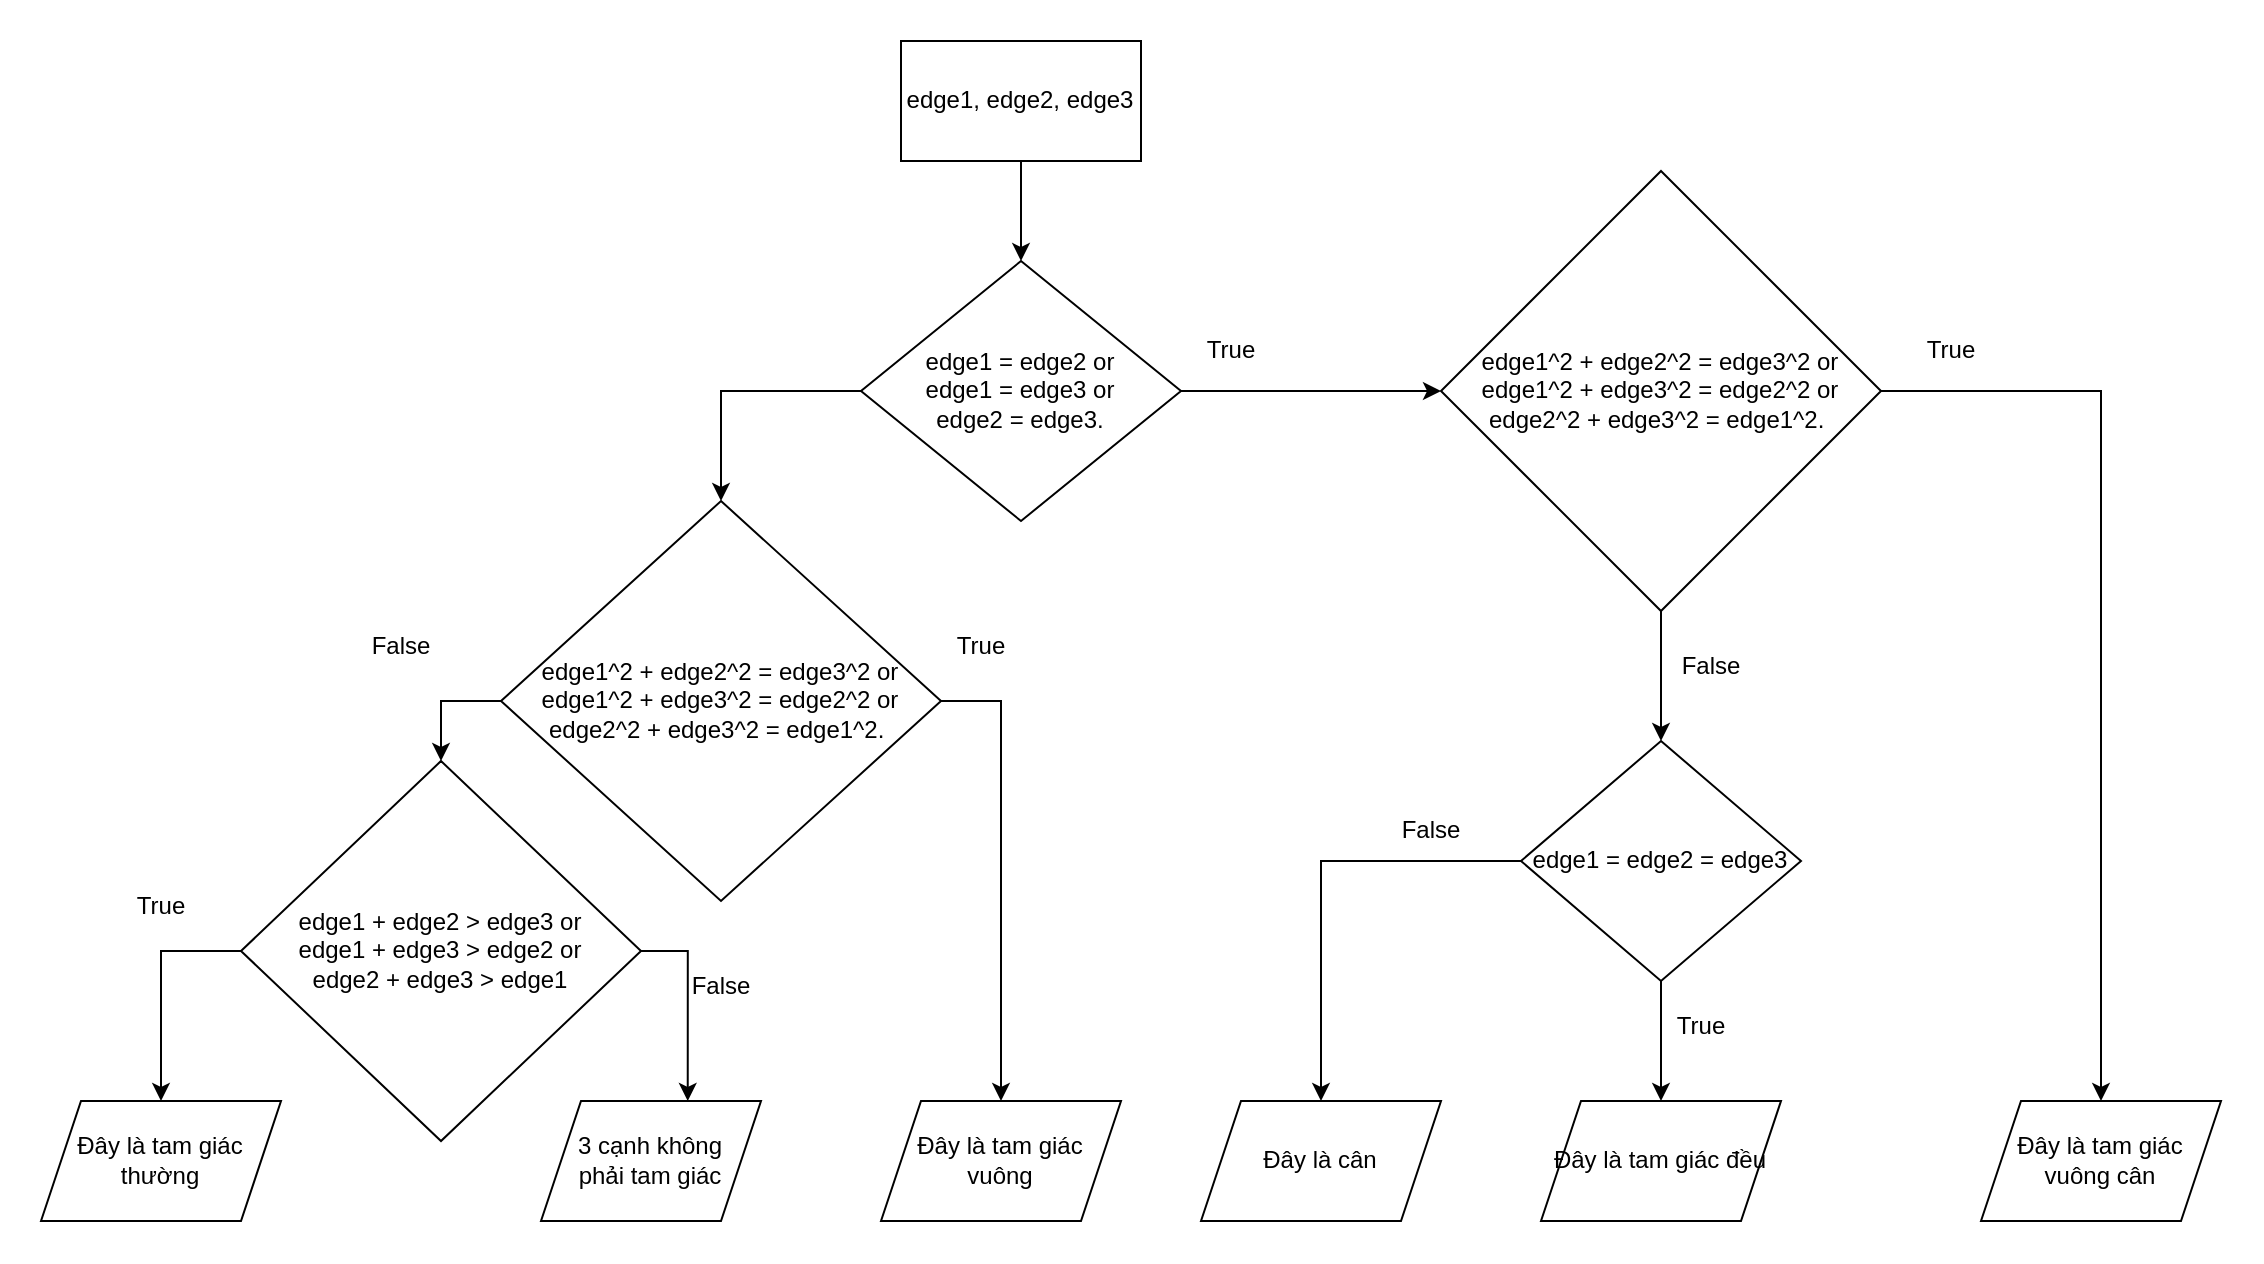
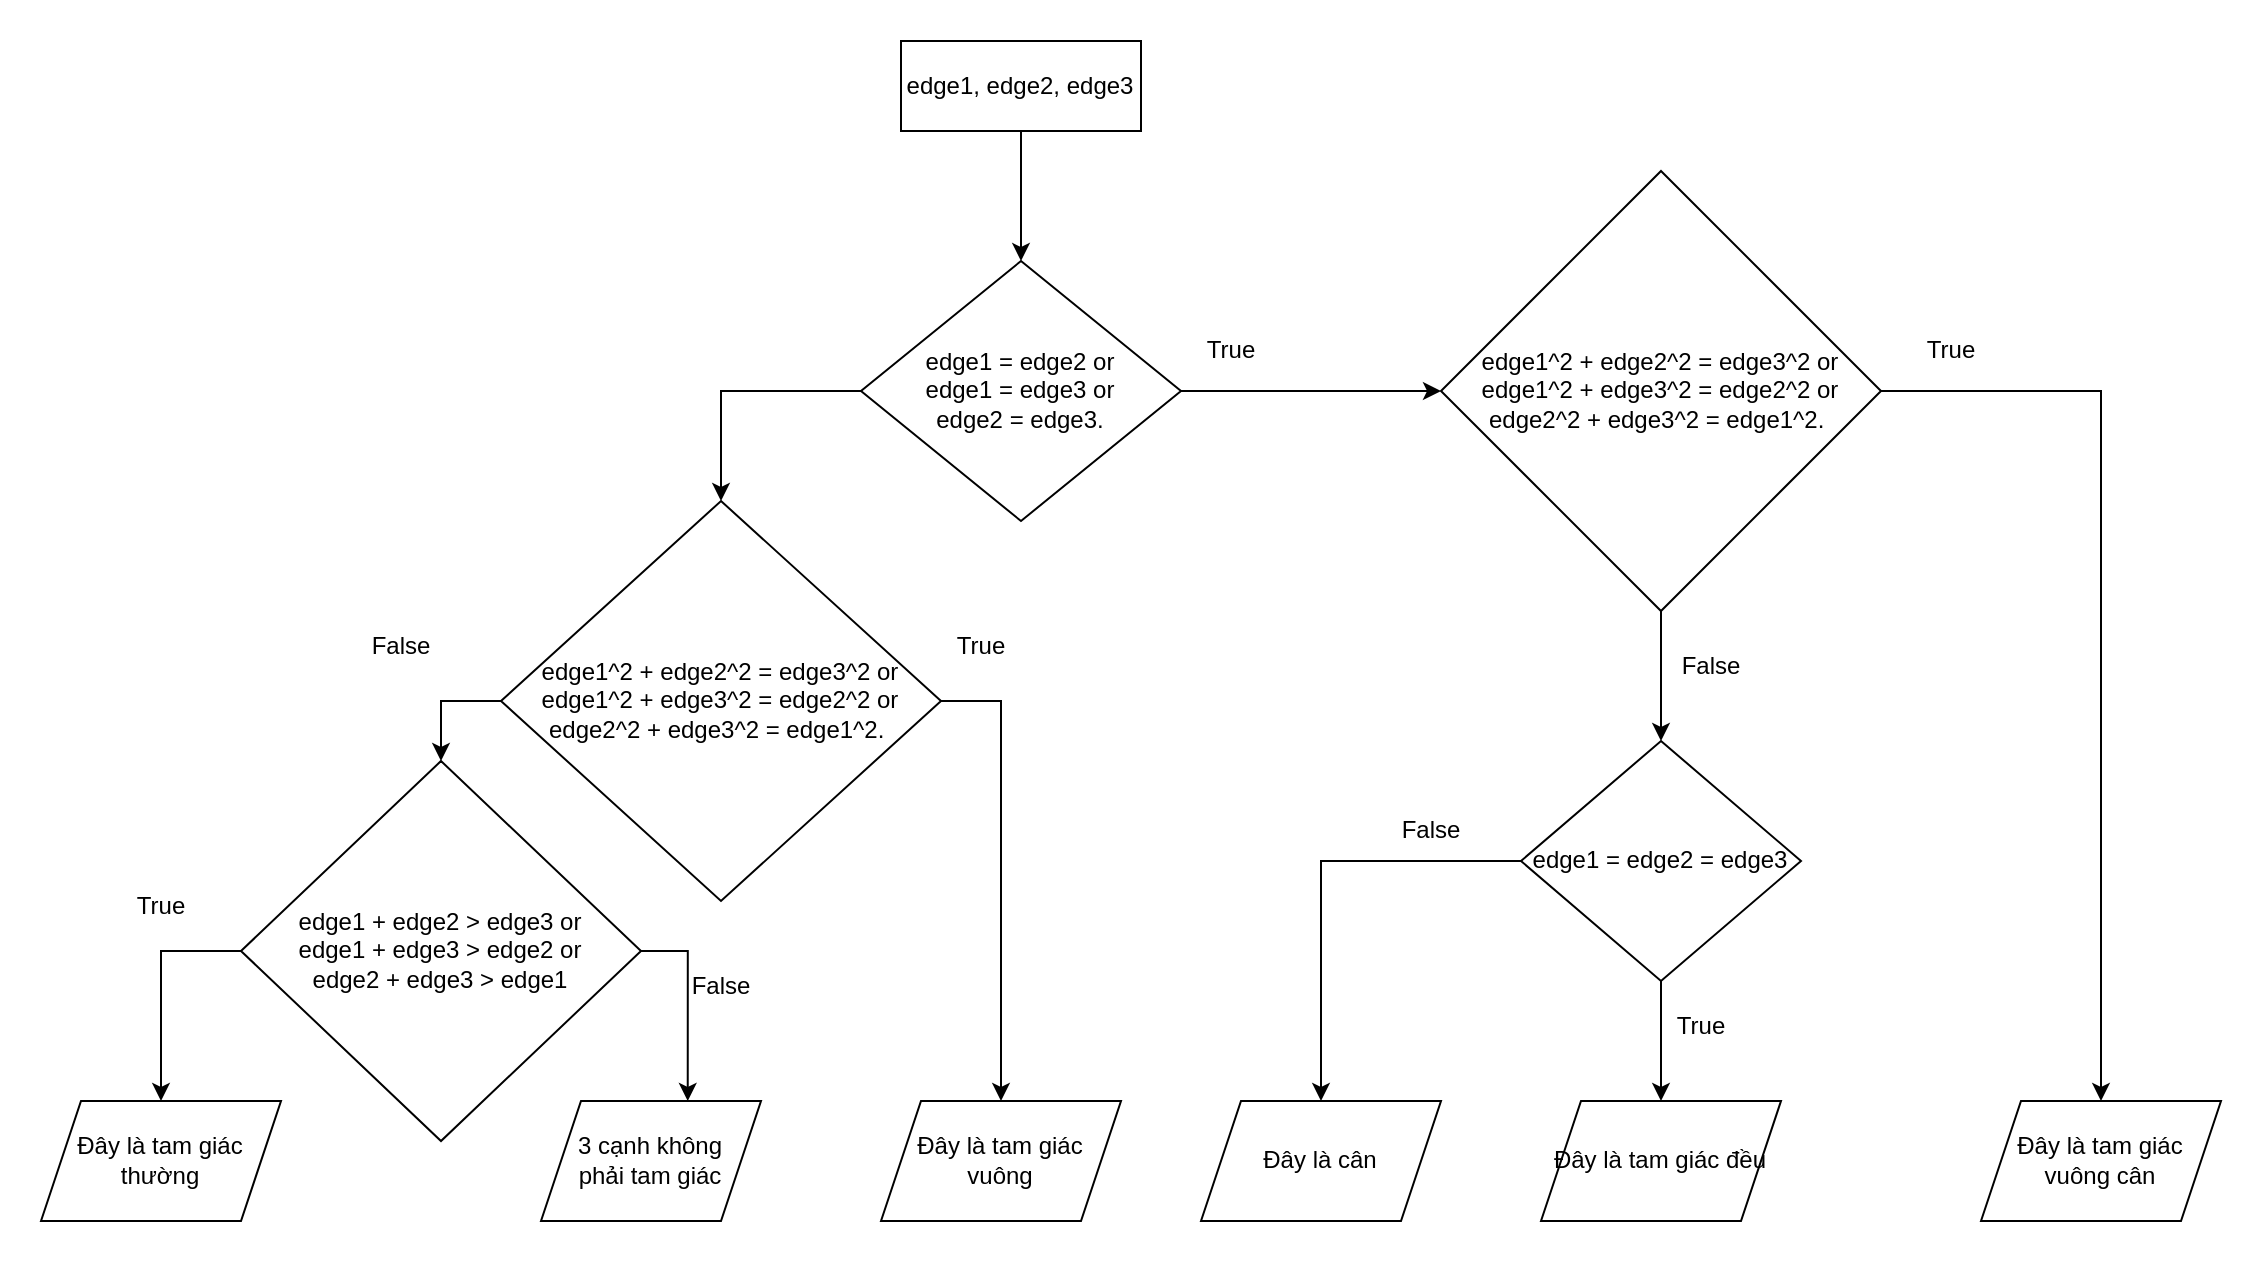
  <mxCell id="0" />
  <mxCell id="1" parent="0" />
  <mxCell id="2" style="edgeStyle=orthogonalEdgeStyle;rounded=0;orthogonalLoop=1;jettySize=auto;html=1;exitX=0.5;exitY=1;exitDx=0;exitDy=0;entryX=0.5;entryY=0;entryDx=0;entryDy=0;" edge="1" parent="1" source="3" target="6"><mxGeometry relative="1" as="geometry" /></mxCell>
- <mxCell id="3" value="edge1, edge2, edge3" style="rounded=0;whiteSpace=wrap;html=1;" vertex="1" parent="1"><mxGeometry x="450" y="20" width="120" height="60" as="geometry" /></mxCell>
+ <mxCell id="3" value="edge1, edge2, edge3" style="rounded=0;whiteSpace=wrap;html=1;" vertex="1" parent="1"><mxGeometry x="450" y="20" width="120" height="45" as="geometry" /></mxCell>
  <mxCell id="4" style="edgeStyle=orthogonalEdgeStyle;rounded=0;orthogonalLoop=1;jettySize=auto;html=1;exitX=1;exitY=0.5;exitDx=0;exitDy=0;entryX=0;entryY=0.5;entryDx=0;entryDy=0;" edge="1" parent="1" source="6" target="9"><mxGeometry relative="1" as="geometry" /></mxCell>
  <mxCell id="5" style="edgeStyle=orthogonalEdgeStyle;rounded=0;orthogonalLoop=1;jettySize=auto;html=1;exitX=0;exitY=0.5;exitDx=0;exitDy=0;entryX=0.5;entryY=0;entryDx=0;entryDy=0;" edge="1" parent="1" source="6" target="23"><mxGeometry relative="1" as="geometry" /></mxCell>
  <mxCell id="6" value="edge1 = edge2 or&lt;br&gt;edge1 = edge3 or&lt;br&gt;edge2 = edge3." style="rhombus;whiteSpace=wrap;html=1;" vertex="1" parent="1"><mxGeometry x="430" y="130" width="160" height="130" as="geometry" /></mxCell>
  <mxCell id="7" style="edgeStyle=orthogonalEdgeStyle;rounded=0;orthogonalLoop=1;jettySize=auto;html=1;exitX=1;exitY=0.5;exitDx=0;exitDy=0;entryX=0.5;entryY=0;entryDx=0;entryDy=0;" edge="1" parent="1" source="9" target="11"><mxGeometry relative="1" as="geometry" /></mxCell>
  <mxCell id="8" style="edgeStyle=orthogonalEdgeStyle;rounded=0;orthogonalLoop=1;jettySize=auto;html=1;exitX=0.5;exitY=1;exitDx=0;exitDy=0;" edge="1" parent="1" source="9" target="14"><mxGeometry relative="1" as="geometry" /></mxCell>
  <mxCell id="9" value="edge1^2 + edge2^2 = edge3^2 or&lt;br&gt;edge1^2 + edge3^2 = edge2^2 or&lt;br&gt;edge2^2 + edge3^2 = edge1^2.&amp;nbsp;" style="rhombus;whiteSpace=wrap;html=1;" vertex="1" parent="1"><mxGeometry x="720" y="85" width="220" height="220" as="geometry" /></mxCell>
  <mxCell id="10" value="True" style="text;html=1;align=center;verticalAlign=middle;resizable=0;points=[];autosize=1;strokeColor=none;fillColor=none;" vertex="1" parent="1"><mxGeometry x="590" y="160" width="50" height="30" as="geometry" /></mxCell>
  <mxCell id="11" value="Đây là tam giác vuông cân" style="shape=parallelogram;perimeter=parallelogramPerimeter;whiteSpace=wrap;html=1;fixedSize=1;" vertex="1" parent="1"><mxGeometry x="990" y="550" width="120" height="60" as="geometry" /></mxCell>
  <mxCell id="12" style="edgeStyle=orthogonalEdgeStyle;rounded=0;orthogonalLoop=1;jettySize=auto;html=1;exitX=0.5;exitY=1;exitDx=0;exitDy=0;entryX=0.5;entryY=0;entryDx=0;entryDy=0;" edge="1" parent="1" source="14" target="17"><mxGeometry relative="1" as="geometry" /></mxCell>
  <mxCell id="13" style="edgeStyle=orthogonalEdgeStyle;rounded=0;orthogonalLoop=1;jettySize=auto;html=1;exitX=0;exitY=0.5;exitDx=0;exitDy=0;" edge="1" parent="1" source="14" target="18"><mxGeometry relative="1" as="geometry" /></mxCell>
  <mxCell id="14" value="edge1 = edge2 = edge3" style="rhombus;whiteSpace=wrap;html=1;" vertex="1" parent="1"><mxGeometry x="760" y="370" width="140" height="120" as="geometry" /></mxCell>
  <mxCell id="15" value="True" style="text;html=1;align=center;verticalAlign=middle;resizable=0;points=[];autosize=1;strokeColor=none;fillColor=none;" vertex="1" parent="1"><mxGeometry x="950" y="160" width="50" height="30" as="geometry" /></mxCell>
  <mxCell id="16" value="False" style="text;html=1;align=center;verticalAlign=middle;resizable=0;points=[];autosize=1;strokeColor=none;fillColor=none;" vertex="1" parent="1"><mxGeometry x="830" y="318" width="50" height="30" as="geometry" /></mxCell>
  <mxCell id="17" value="Đây là tam giác đều" style="shape=parallelogram;perimeter=parallelogramPerimeter;whiteSpace=wrap;html=1;fixedSize=1;" vertex="1" parent="1"><mxGeometry x="770" y="550" width="120" height="60" as="geometry" /></mxCell>
  <mxCell id="18" value="Đây là cân" style="shape=parallelogram;perimeter=parallelogramPerimeter;whiteSpace=wrap;html=1;fixedSize=1;" vertex="1" parent="1"><mxGeometry x="600" y="550" width="120" height="60" as="geometry" /></mxCell>
  <mxCell id="19" value="True" style="text;html=1;align=center;verticalAlign=middle;resizable=0;points=[];autosize=1;strokeColor=none;fillColor=none;" vertex="1" parent="1"><mxGeometry x="825" y="498" width="50" height="30" as="geometry" /></mxCell>
  <mxCell id="20" value="False" style="text;html=1;align=center;verticalAlign=middle;resizable=0;points=[];autosize=1;strokeColor=none;fillColor=none;" vertex="1" parent="1"><mxGeometry x="690" y="400" width="50" height="30" as="geometry" /></mxCell>
  <mxCell id="21" style="edgeStyle=orthogonalEdgeStyle;rounded=0;orthogonalLoop=1;jettySize=auto;html=1;exitX=1;exitY=0.5;exitDx=0;exitDy=0;" edge="1" parent="1" source="23" target="24"><mxGeometry relative="1" as="geometry" /></mxCell>
  <mxCell id="22" style="edgeStyle=orthogonalEdgeStyle;rounded=0;orthogonalLoop=1;jettySize=auto;html=1;exitX=0;exitY=0.5;exitDx=0;exitDy=0;entryX=0.5;entryY=0;entryDx=0;entryDy=0;" edge="1" parent="1" source="23" target="26"><mxGeometry relative="1" as="geometry" /></mxCell>
  <mxCell id="23" value="edge1^2 + edge2^2 = edge3^2 or&lt;br style=&quot;border-color: var(--border-color);&quot;&gt;edge1^2 + edge3^2 = edge2^2 or&lt;br style=&quot;border-color: var(--border-color);&quot;&gt;edge2^2 + edge3^2 = edge1^2.&amp;nbsp;" style="rhombus;whiteSpace=wrap;html=1;" vertex="1" parent="1"><mxGeometry x="250" y="250" width="220" height="200" as="geometry" /></mxCell>
  <mxCell id="24" value="Đây là tam giác vuông" style="shape=parallelogram;perimeter=parallelogramPerimeter;whiteSpace=wrap;html=1;fixedSize=1;" vertex="1" parent="1"><mxGeometry x="440" y="550" width="120" height="60" as="geometry" /></mxCell>
  <mxCell id="25" style="edgeStyle=orthogonalEdgeStyle;rounded=0;orthogonalLoop=1;jettySize=auto;html=1;exitX=0;exitY=0.5;exitDx=0;exitDy=0;entryX=0.5;entryY=0;entryDx=0;entryDy=0;" edge="1" parent="1" source="26" target="32"><mxGeometry relative="1" as="geometry" /></mxCell>
  <mxCell id="26" value="edge1 + edge2 &amp;gt; edge3 or&lt;br&gt;edge1 + edge3 &amp;gt; edge2 or&lt;br&gt;edge2 + edge3 &amp;gt; edge1" style="rhombus;whiteSpace=wrap;html=1;" vertex="1" parent="1"><mxGeometry x="120" y="380" width="200" height="190" as="geometry" /></mxCell>
  <mxCell id="27" value="True" style="text;html=1;align=center;verticalAlign=middle;resizable=0;points=[];autosize=1;strokeColor=none;fillColor=none;" vertex="1" parent="1"><mxGeometry x="465" y="308" width="50" height="30" as="geometry" /></mxCell>
  <mxCell id="28" value="3 cạnh không &lt;br&gt;phải tam giác" style="shape=parallelogram;perimeter=parallelogramPerimeter;whiteSpace=wrap;html=1;fixedSize=1;" vertex="1" parent="1"><mxGeometry x="270" y="550" width="110" height="60" as="geometry" /></mxCell>
  <mxCell id="29" style="edgeStyle=orthogonalEdgeStyle;rounded=0;orthogonalLoop=1;jettySize=auto;html=1;exitX=1;exitY=0.5;exitDx=0;exitDy=0;entryX=0.667;entryY=0;entryDx=0;entryDy=0;entryPerimeter=0;" edge="1" parent="1" source="26" target="28"><mxGeometry relative="1" as="geometry" /></mxCell>
  <mxCell id="30" value="False" style="text;html=1;align=center;verticalAlign=middle;resizable=0;points=[];autosize=1;strokeColor=none;fillColor=none;" vertex="1" parent="1"><mxGeometry x="175" y="308" width="50" height="30" as="geometry" /></mxCell>
  <mxCell id="31" value="False" style="text;html=1;align=center;verticalAlign=middle;resizable=0;points=[];autosize=1;strokeColor=none;fillColor=none;" vertex="1" parent="1"><mxGeometry x="335" y="478" width="50" height="30" as="geometry" /></mxCell>
  <mxCell id="32" value="Đây là tam giác thường" style="shape=parallelogram;perimeter=parallelogramPerimeter;whiteSpace=wrap;html=1;fixedSize=1;" vertex="1" parent="1"><mxGeometry x="20" y="550" width="120" height="60" as="geometry" /></mxCell>
  <mxCell id="33" value="True" style="text;html=1;align=center;verticalAlign=middle;resizable=0;points=[];autosize=1;strokeColor=none;fillColor=none;" vertex="1" parent="1"><mxGeometry x="55" y="438" width="50" height="30" as="geometry" /></mxCell>
